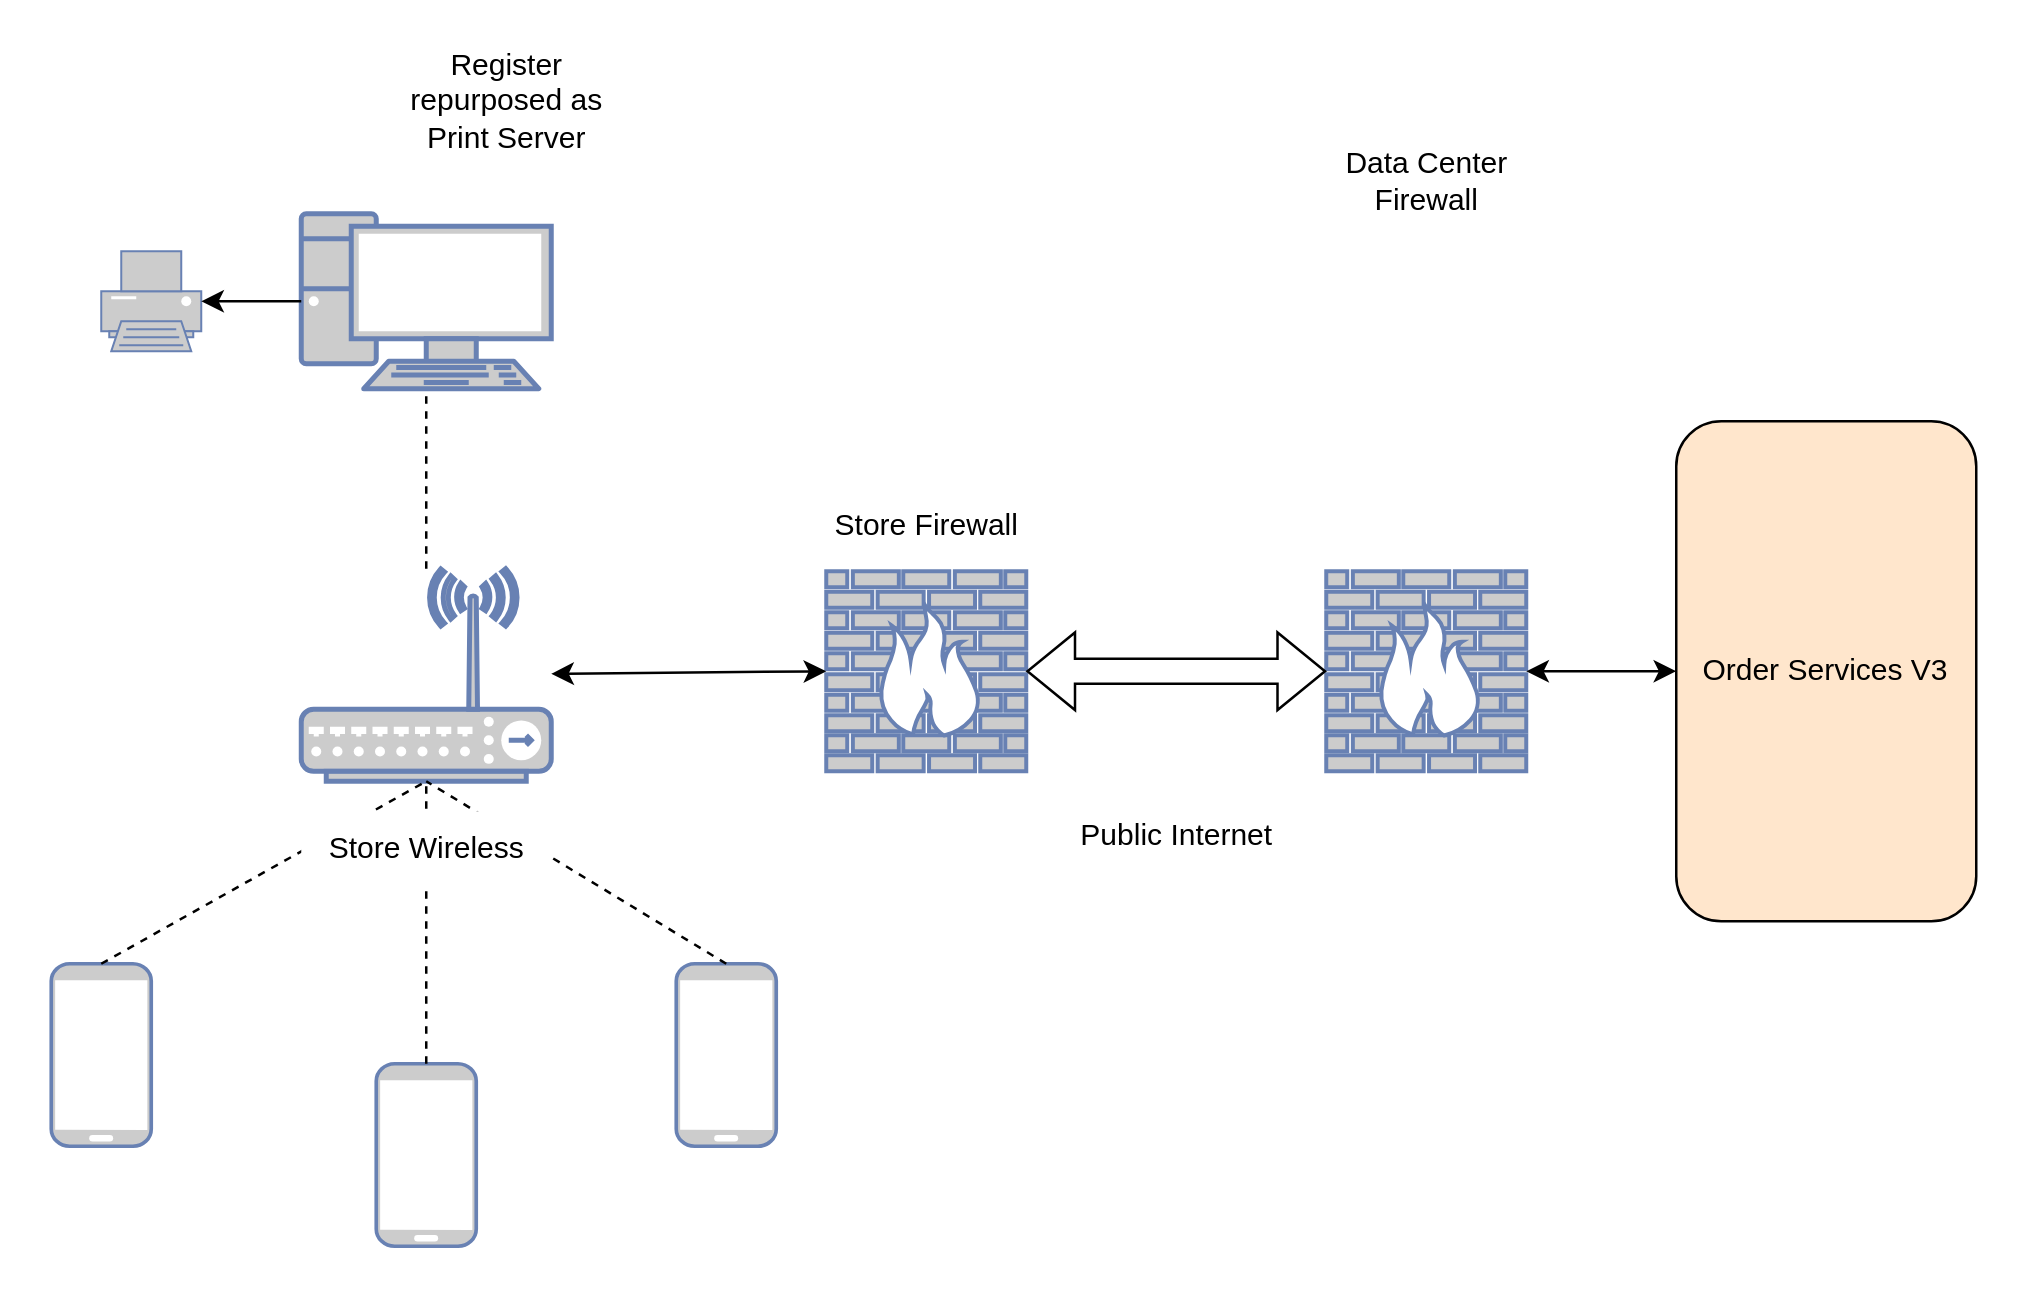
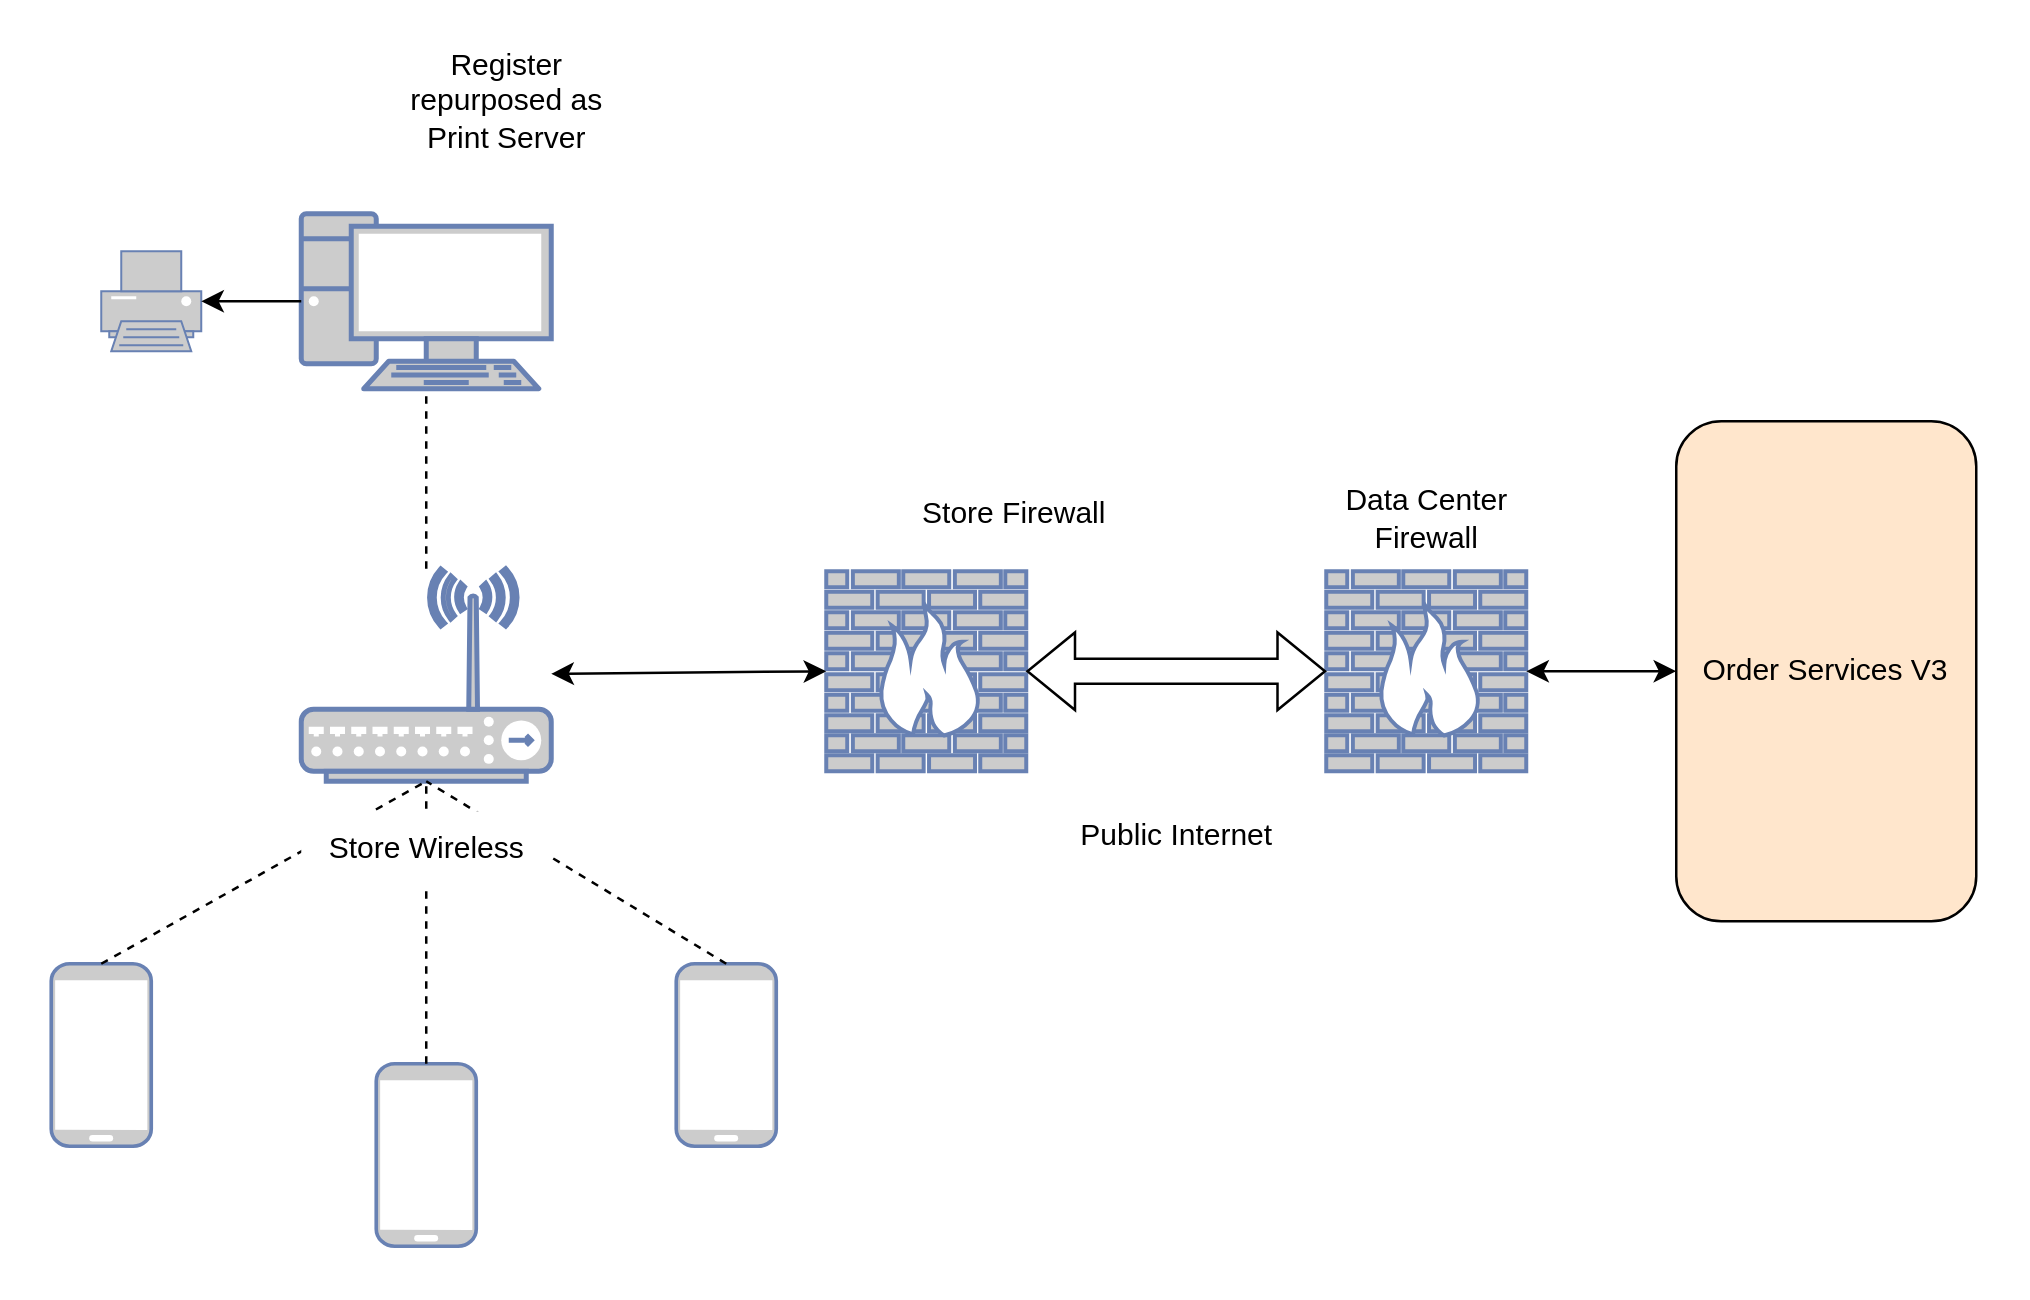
  <mxCell id="0" />
  <mxCell id="1" parent="0" />
  <mxCell id="2" value="" style="fontColor=#0066CC;verticalAlign=top;verticalLabelPosition=bottom;labelPosition=center;align=center;html=1;outlineConnect=0;fillColor=#CCCCCC;strokeColor=#6881B3;gradientColor=none;gradientDirection=north;strokeWidth=2;shape=mxgraph.networks.mobile;" vertex="1" parent="1"><mxGeometry x="20" y="385" width="40" height="73" as="geometry" /></mxCell>
  <mxCell id="3" value="" style="fontColor=#0066CC;verticalAlign=top;verticalLabelPosition=bottom;labelPosition=center;align=center;html=1;outlineConnect=0;fillColor=#CCCCCC;strokeColor=#6881B3;gradientColor=none;gradientDirection=north;strokeWidth=2;shape=mxgraph.networks.mobile;" vertex="1" parent="1"><mxGeometry x="270" y="385" width="40" height="73" as="geometry" /></mxCell>
  <mxCell id="4" value="" style="fontColor=#0066CC;verticalAlign=top;verticalLabelPosition=bottom;labelPosition=center;align=center;html=1;outlineConnect=0;fillColor=#CCCCCC;strokeColor=#6881B3;gradientColor=none;gradientDirection=north;strokeWidth=2;shape=mxgraph.networks.mobile;" vertex="1" parent="1"><mxGeometry x="150" y="425" width="40" height="73" as="geometry" /></mxCell>
  <mxCell id="5" value="" style="fontColor=#0066CC;verticalAlign=top;verticalLabelPosition=bottom;labelPosition=center;align=center;html=1;outlineConnect=0;fillColor=#CCCCCC;strokeColor=#6881B3;gradientColor=none;gradientDirection=north;strokeWidth=2;shape=mxgraph.networks.wireless_hub;" vertex="1" parent="1"><mxGeometry x="120" y="227" width="100" height="85" as="geometry" /></mxCell>
  <mxCell id="6" value="" style="fontColor=#0066CC;verticalAlign=top;verticalLabelPosition=bottom;labelPosition=center;align=center;html=1;outlineConnect=0;fillColor=#CCCCCC;strokeColor=#6881B3;gradientColor=none;gradientDirection=north;strokeWidth=2;shape=mxgraph.networks.pc;" vertex="1" parent="1"><mxGeometry x="120" y="85" width="100" height="70" as="geometry" /></mxCell>
  <mxCell id="7" value="" style="fontColor=#0066CC;verticalAlign=top;verticalLabelPosition=bottom;labelPosition=center;align=center;html=1;outlineConnect=0;fillColor=#CCCCCC;strokeColor=#6881B3;gradientColor=none;gradientDirection=north;strokeWidth=2;shape=mxgraph.networks.printer;" vertex="1" parent="1"><mxGeometry x="40" y="100" width="40" height="40" as="geometry" /></mxCell>
  <mxCell id="8" value="" style="fontColor=#0066CC;verticalAlign=top;verticalLabelPosition=bottom;labelPosition=center;align=center;html=1;outlineConnect=0;fillColor=#CCCCCC;strokeColor=#6881B3;gradientColor=none;gradientDirection=north;strokeWidth=2;shape=mxgraph.networks.firewall;" vertex="1" parent="1"><mxGeometry x="330" y="228" width="80" height="80" as="geometry" /></mxCell>
  <mxCell id="9" value="" style="fontColor=#0066CC;verticalAlign=top;verticalLabelPosition=bottom;labelPosition=center;align=center;html=1;outlineConnect=0;fillColor=#CCCCCC;strokeColor=#6881B3;gradientColor=none;gradientDirection=north;strokeWidth=2;shape=mxgraph.networks.firewall;" vertex="1" parent="1"><mxGeometry x="530" y="228" width="80" height="80" as="geometry" /></mxCell>
  <mxCell id="10" value="&lt;font color=&quot;#000000&quot;&gt;Order Services V3&lt;/font&gt;" style="rounded=1;whiteSpace=wrap;html=1;fillColor=#ffe6cc;" vertex="1" parent="1"><mxGeometry x="670" y="168" width="120" height="200" as="geometry" /></mxCell>
  <mxCell id="11" value="" style="endArrow=none;dashed=1;html=1;rounded=0;exitX=0.5;exitY=0;exitDx=0;exitDy=0;exitPerimeter=0;entryX=0.5;entryY=1;entryDx=0;entryDy=0;entryPerimeter=0;" edge="1" parent="1" source="2" target="5"><mxGeometry width="50" height="50" relative="1" as="geometry"><mxPoint x="430" y="345" as="sourcePoint" /><mxPoint x="480" y="295" as="targetPoint" /></mxGeometry></mxCell>
  <mxCell id="12" value="" style="endArrow=none;dashed=1;html=1;rounded=0;exitX=0.5;exitY=0;exitDx=0;exitDy=0;exitPerimeter=0;entryX=0.5;entryY=1;entryDx=0;entryDy=0;entryPerimeter=0;" edge="1" parent="1" source="4" target="5"><mxGeometry width="50" height="50" relative="1" as="geometry"><mxPoint x="55" y="395" as="sourcePoint" /><mxPoint x="180" y="322" as="targetPoint" /></mxGeometry></mxCell>
  <mxCell id="13" value="" style="endArrow=none;dashed=1;html=1;rounded=0;exitX=0.5;exitY=0;exitDx=0;exitDy=0;exitPerimeter=0;entryX=0.5;entryY=1;entryDx=0;entryDy=0;entryPerimeter=0;" edge="1" parent="1" source="3" target="5"><mxGeometry width="50" height="50" relative="1" as="geometry"><mxPoint x="175" y="435" as="sourcePoint" /><mxPoint x="180" y="322" as="targetPoint" /></mxGeometry></mxCell>
  <mxCell id="14" value="" style="endArrow=none;dashed=1;html=1;rounded=0;entryX=0.5;entryY=1;entryDx=0;entryDy=0;entryPerimeter=0;" edge="1" parent="1" source="5" target="6"><mxGeometry width="50" height="50" relative="1" as="geometry"><mxPoint x="185" y="445" as="sourcePoint" /><mxPoint x="190" y="332" as="targetPoint" /></mxGeometry></mxCell>
  <mxCell id="15" value="" style="endArrow=classic;html=1;rounded=0;entryX=1;entryY=0.5;entryDx=0;entryDy=0;entryPerimeter=0;exitX=0;exitY=0.5;exitDx=0;exitDy=0;exitPerimeter=0;" edge="1" parent="1" source="6" target="7"><mxGeometry width="50" height="50" relative="1" as="geometry"><mxPoint x="430" y="370" as="sourcePoint" /><mxPoint x="480" y="320" as="targetPoint" /></mxGeometry></mxCell>
  <mxCell id="16" value="" style="endArrow=classic;startArrow=classic;html=1;rounded=0;entryX=0;entryY=0.5;entryDx=0;entryDy=0;entryPerimeter=0;" edge="1" parent="1" source="5" target="8"><mxGeometry width="50" height="50" relative="1" as="geometry"><mxPoint x="430" y="518" as="sourcePoint" /><mxPoint x="480" y="468" as="targetPoint" /></mxGeometry></mxCell>
  <mxCell id="17" value="" style="shape=flexArrow;endArrow=classic;startArrow=classic;html=1;rounded=0;entryX=0;entryY=0.5;entryDx=0;entryDy=0;entryPerimeter=0;exitX=1;exitY=0.5;exitDx=0;exitDy=0;exitPerimeter=0;" edge="1" parent="1" source="8" target="9"><mxGeometry width="100" height="100" relative="1" as="geometry"><mxPoint x="410" y="388" as="sourcePoint" /><mxPoint x="510" y="288" as="targetPoint" /></mxGeometry></mxCell>
  <mxCell id="18" value="" style="endArrow=classic;startArrow=classic;html=1;rounded=0;entryX=0;entryY=0.5;entryDx=0;entryDy=0;exitX=1;exitY=0.5;exitDx=0;exitDy=0;exitPerimeter=0;" edge="1" parent="1" source="9" target="10"><mxGeometry width="50" height="50" relative="1" as="geometry"><mxPoint x="230" y="279" as="sourcePoint" /><mxPoint x="340" y="278" as="targetPoint" /></mxGeometry></mxCell>
- <mxCell id="19" value="Store Firewall" style="text;html=1;align=center;verticalAlign=middle;resizable=0;points=[];autosize=1;strokeColor=none;fillColor=default;" vertex="1" parent="1"><mxGeometry x="320" y="195" width="100" height="30" as="geometry" /></mxCell>
- <mxCell id="20" value="Data Center&lt;br&gt;Firewall" style="text;html=1;align=center;verticalAlign=middle;resizable=0;points=[];autosize=1;strokeColor=none;fillColor=default;" vertex="1" parent="1"><mxGeometry x="525" y="52" width="90" height="40" as="geometry" /></mxCell>
+ <mxCell id="19" value="Store Firewall" style="text;html=1;align=center;verticalAlign=middle;resizable=0;points=[];autosize=1;strokeColor=none;fillColor=default;" vertex="1" parent="1"><mxGeometry x="355" y="190" width="100" height="30" as="geometry" /></mxCell>
+ <mxCell id="20" value="Data Center&lt;br&gt;Firewall" style="text;html=1;align=center;verticalAlign=middle;resizable=0;points=[];autosize=1;strokeColor=none;fillColor=default;" vertex="1" parent="1"><mxGeometry x="525" y="187" width="90" height="40" as="geometry" /></mxCell>
  <mxCell id="21" value="Public Internet" style="text;html=1;align=center;verticalAlign=middle;resizable=0;points=[];autosize=1;strokeColor=none;fillColor=default;" vertex="1" parent="1"><mxGeometry x="420" y="319" width="100" height="30" as="geometry" /></mxCell>
  <mxCell id="22" value="Store Wireless" style="text;html=1;align=center;verticalAlign=middle;resizable=0;points=[];autosize=1;strokeColor=none;fillColor=default;" vertex="1" parent="1"><mxGeometry x="120" y="324" width="100" height="30" as="geometry" /></mxCell>
  <mxCell id="23" value="Register&lt;br&gt;repurposed as&lt;br&gt;Print Server" style="text;html=1;align=center;verticalAlign=middle;resizable=0;points=[];autosize=1;strokeColor=none;fillColor=default;" vertex="1" parent="1"><mxGeometry x="119" y="20" width="165" height="40" as="geometry" /></mxCell>
